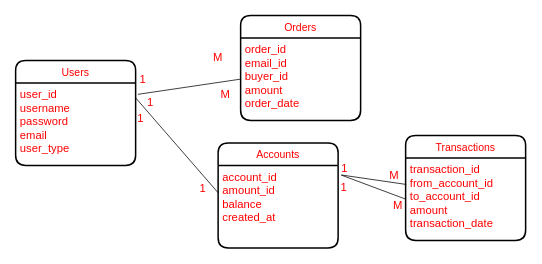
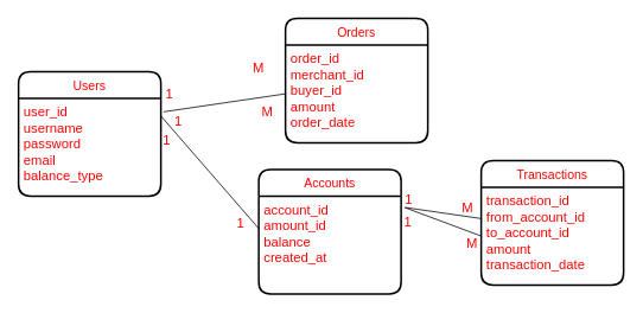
  <mxCell id="0" />
  <mxCell id="1" parent="0" />
  <mxCell id="2" value="Users" style="swimlane;childLayout=stackLayout;horizontal=1;startSize=30;horizontalStack=0;rounded=1;fontSize=14;fontStyle=0;strokeWidth=2;resizeParent=0;resizeLast=1;shadow=0;dashed=0;align=center;fontColor=#FF0000;" vertex="1" parent="1"><mxGeometry x="20" y="80" width="160" height="140" as="geometry" /></mxCell>
- <mxCell id="3" value="user_id&#10;username&#10;password&#10;email&#10;user_type" style="align=left;strokeColor=none;fillColor=none;spacingLeft=4;fontSize=15;verticalAlign=top;resizable=0;rotatable=0;part=1;fontColor=#FF0000;" vertex="1" parent="2"><mxGeometry y="30" width="160" height="110" as="geometry" /></mxCell>
+ <mxCell id="3" value="user_id&#10;username&#10;password&#10;email&#10;balance_type" style="align=left;strokeColor=none;fillColor=none;spacingLeft=4;fontSize=15;verticalAlign=top;resizable=0;rotatable=0;part=1;fontColor=#FF0000;" vertex="1" parent="2"><mxGeometry y="30" width="160" height="110" as="geometry" /></mxCell>
  <mxCell id="4" value="Accounts" style="swimlane;childLayout=stackLayout;horizontal=1;startSize=30;horizontalStack=0;rounded=1;fontSize=14;fontStyle=0;strokeWidth=2;resizeParent=0;resizeLast=1;shadow=0;dashed=0;align=center;fontColor=#FF0000;" vertex="1" parent="1"><mxGeometry x="290" y="190" width="160" height="140" as="geometry" /></mxCell>
  <mxCell id="5" value="account_id&#10;amount_id&#10;balance&#10;created_at&#10;" style="align=left;strokeColor=none;fillColor=none;spacingLeft=4;fontSize=15;verticalAlign=top;resizable=0;rotatable=0;part=1;fontColor=#FF0000;" vertex="1" parent="4"><mxGeometry y="30" width="160" height="110" as="geometry" /></mxCell>
  <mxCell id="6" value="Transactions" style="swimlane;childLayout=stackLayout;horizontal=1;startSize=30;horizontalStack=0;rounded=1;fontSize=14;fontStyle=0;strokeWidth=2;resizeParent=0;resizeLast=1;shadow=0;dashed=0;align=center;fontColor=#FF0000;" vertex="1" parent="1"><mxGeometry x="540" y="180" width="160" height="140" as="geometry" /></mxCell>
  <mxCell id="7" value="transaction_id&#10;from_account_id&#10;to_account_id&#10;amount&#10;transaction_date&#10;&#10;" style="align=left;strokeColor=none;fillColor=none;spacingLeft=4;fontSize=15;verticalAlign=top;resizable=0;rotatable=0;part=1;fontColor=#FF0000;" vertex="1" parent="6"><mxGeometry y="30" width="160" height="110" as="geometry" /></mxCell>
  <mxCell id="8" value="Orders" style="swimlane;childLayout=stackLayout;horizontal=1;startSize=30;horizontalStack=0;rounded=1;fontSize=14;fontStyle=0;strokeWidth=2;resizeParent=0;resizeLast=1;shadow=0;dashed=0;align=center;fontColor=#FF0000;" vertex="1" parent="1"><mxGeometry x="320" y="20" width="160" height="140" as="geometry" /></mxCell>
- <mxCell id="9" value="order_id&#10;email_id&#10;buyer_id&#10;amount&#10;order_date" style="align=left;strokeColor=none;fillColor=none;spacingLeft=4;fontSize=15;verticalAlign=top;resizable=0;rotatable=0;part=1;fontColor=#FF0000;" vertex="1" parent="8"><mxGeometry y="30" width="160" height="110" as="geometry" /></mxCell>
+ <mxCell id="9" value="order_id&#10;merchant_id&#10;buyer_id&#10;amount&#10;order_date" style="align=left;strokeColor=none;fillColor=none;spacingLeft=4;fontSize=15;verticalAlign=top;resizable=0;rotatable=0;part=1;fontColor=#FF0000;" vertex="1" parent="8"><mxGeometry y="30" width="160" height="110" as="geometry" /></mxCell>
  <mxCell id="10" value="1" style="text;html=1;strokeColor=none;fillColor=none;align=center;verticalAlign=middle;whiteSpace=wrap;rounded=0;fontSize=15;fontColor=#FF0000;" vertex="1" parent="1"><mxGeometry x="160" y="90" width="60" height="30" as="geometry" /></mxCell>
  <mxCell id="11" value="M" style="text;html=1;strokeColor=none;fillColor=none;align=center;verticalAlign=middle;whiteSpace=wrap;rounded=0;fontSize=15;fontColor=#FF0000;" vertex="1" parent="1"><mxGeometry x="260" y="60" width="60" height="30" as="geometry" /></mxCell>
  <mxCell id="12" value="" style="endArrow=none;html=1;fontSize=15;fontColor=#FF0000;entryX=0;entryY=0.5;entryDx=0;entryDy=0;exitX=0.385;exitY=1.176;exitDx=0;exitDy=0;exitPerimeter=0;" edge="1" parent="1" source="10" target="9"><mxGeometry width="50" height="50" relative="1" as="geometry"><mxPoint x="230" y="160" as="sourcePoint" /><mxPoint x="280" y="110" as="targetPoint" /></mxGeometry></mxCell>
  <mxCell id="13" value="M" style="text;html=1;strokeColor=none;fillColor=none;align=center;verticalAlign=middle;whiteSpace=wrap;rounded=0;fontSize=15;fontColor=#FF0000;" vertex="1" parent="1"><mxGeometry x="270" y="110" width="60" height="30" as="geometry" /></mxCell>
  <mxCell id="14" value="1" style="text;html=1;strokeColor=none;fillColor=none;align=center;verticalAlign=middle;whiteSpace=wrap;rounded=0;fontSize=15;fontColor=#FF0000;" vertex="1" parent="1"><mxGeometry x="170" y="120" width="60" height="30" as="geometry" /></mxCell>
  <mxCell id="15" value="" style="endArrow=none;html=1;fontSize=15;fontColor=#FF0000;entryX=0;entryY=0.332;entryDx=0;entryDy=0;entryPerimeter=0;exitX=0.167;exitY=0.333;exitDx=0;exitDy=0;exitPerimeter=0;" edge="1" parent="1" source="14" target="5"><mxGeometry width="50" height="50" relative="1" as="geometry"><mxPoint x="230" y="180" as="sourcePoint" /><mxPoint x="280" y="130" as="targetPoint" /></mxGeometry></mxCell>
  <mxCell id="16" value="1" style="text;html=1;strokeColor=none;fillColor=none;align=center;verticalAlign=middle;whiteSpace=wrap;rounded=0;fontSize=15;fontColor=#FF0000;" vertex="1" parent="1"><mxGeometry x="157" y="141" width="60" height="30" as="geometry" /></mxCell>
  <mxCell id="17" value="1" style="text;html=1;strokeColor=none;fillColor=none;align=center;verticalAlign=middle;whiteSpace=wrap;rounded=0;fontSize=15;fontColor=#FF0000;" vertex="1" parent="1"><mxGeometry x="240" y="235" width="60" height="30" as="geometry" /></mxCell>
  <mxCell id="18" value="" style="endArrow=none;html=1;fontSize=15;fontColor=#FF0000;entryX=0.005;entryY=0.322;entryDx=0;entryDy=0;entryPerimeter=0;exitX=1.029;exitY=0.117;exitDx=0;exitDy=0;exitPerimeter=0;" edge="1" parent="1" source="5" target="7"><mxGeometry width="50" height="50" relative="1" as="geometry"><mxPoint x="420" y="230" as="sourcePoint" /><mxPoint x="470" y="180" as="targetPoint" /></mxGeometry></mxCell>
  <mxCell id="19" value="M" style="text;html=1;strokeColor=none;fillColor=none;align=center;verticalAlign=middle;whiteSpace=wrap;rounded=0;fontSize=15;fontColor=#FF0000;" vertex="1" parent="1"><mxGeometry x="495" y="218" width="60" height="30" as="geometry" /></mxCell>
  <mxCell id="20" value="1" style="text;html=1;strokeColor=none;fillColor=none;align=center;verticalAlign=middle;whiteSpace=wrap;rounded=0;fontSize=15;fontColor=#FF0000;" vertex="1" parent="1"><mxGeometry x="429" y="208" width="60" height="30" as="geometry" /></mxCell>
  <mxCell id="21" value="" style="endArrow=none;html=1;fontSize=15;fontColor=#FF0000;entryX=0;entryY=0.5;entryDx=0;entryDy=0;exitX=1.025;exitY=0.117;exitDx=0;exitDy=0;exitPerimeter=0;" edge="1" parent="1" source="5" target="7"><mxGeometry width="50" height="50" relative="1" as="geometry"><mxPoint x="459" y="240" as="sourcePoint" /><mxPoint x="470" y="180" as="targetPoint" /></mxGeometry></mxCell>
  <mxCell id="22" value="M" style="text;html=1;strokeColor=none;fillColor=none;align=center;verticalAlign=middle;whiteSpace=wrap;rounded=0;fontSize=15;fontColor=#FF0000;" vertex="1" parent="1"><mxGeometry x="500" y="258" width="60" height="30" as="geometry" /></mxCell>
  <mxCell id="23" value="1" style="text;html=1;strokeColor=none;fillColor=none;align=center;verticalAlign=middle;whiteSpace=wrap;rounded=0;fontSize=15;fontColor=#FF0000;" vertex="1" parent="1"><mxGeometry x="428" y="233" width="60" height="30" as="geometry" /></mxCell>
